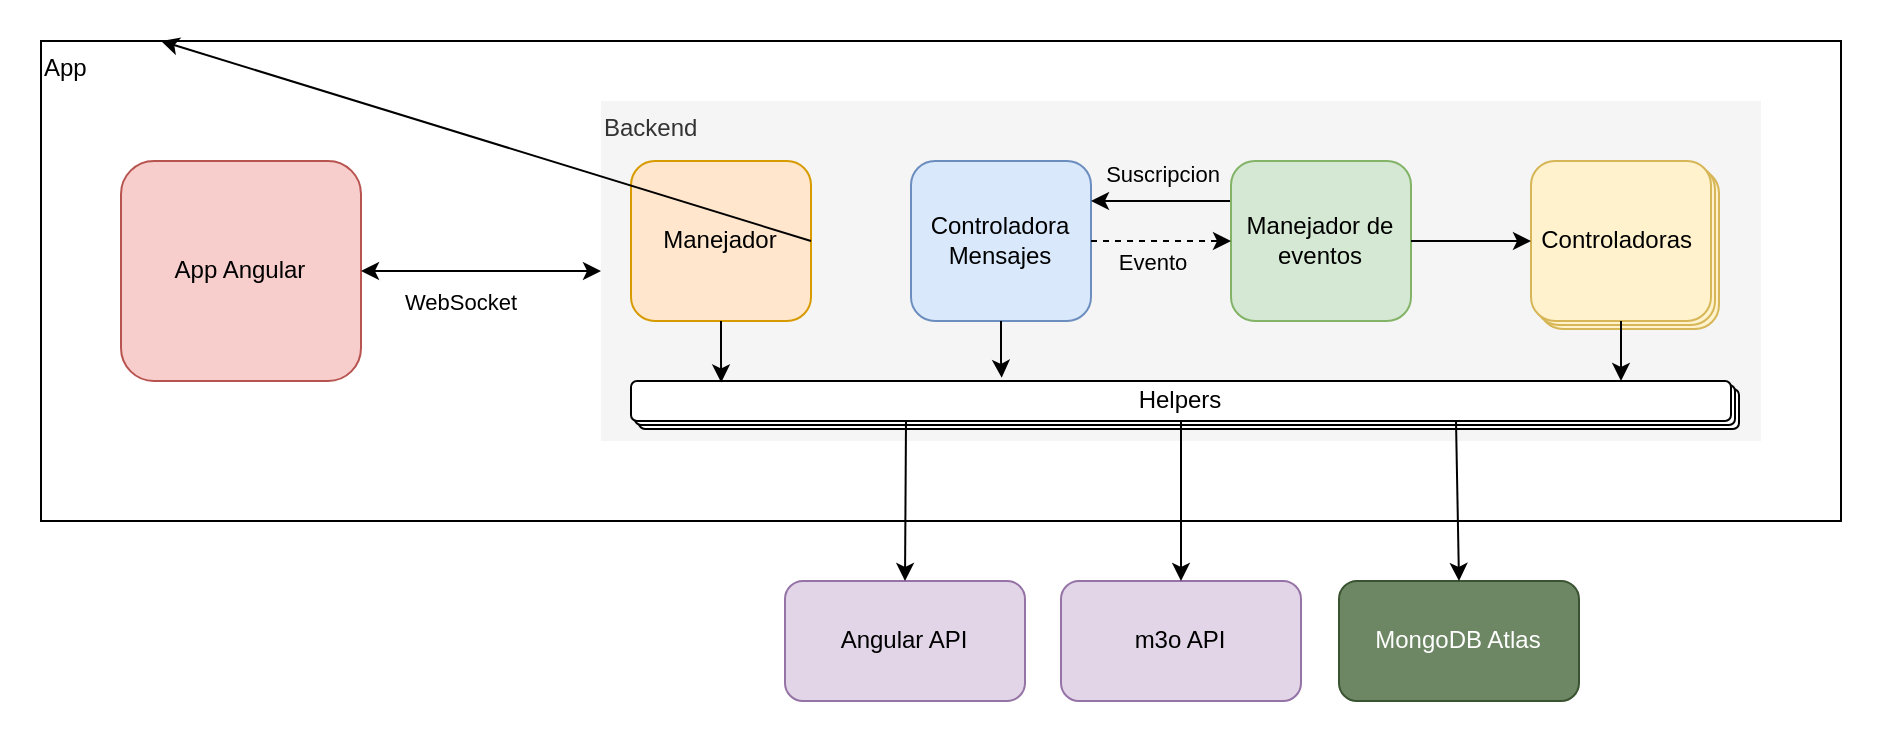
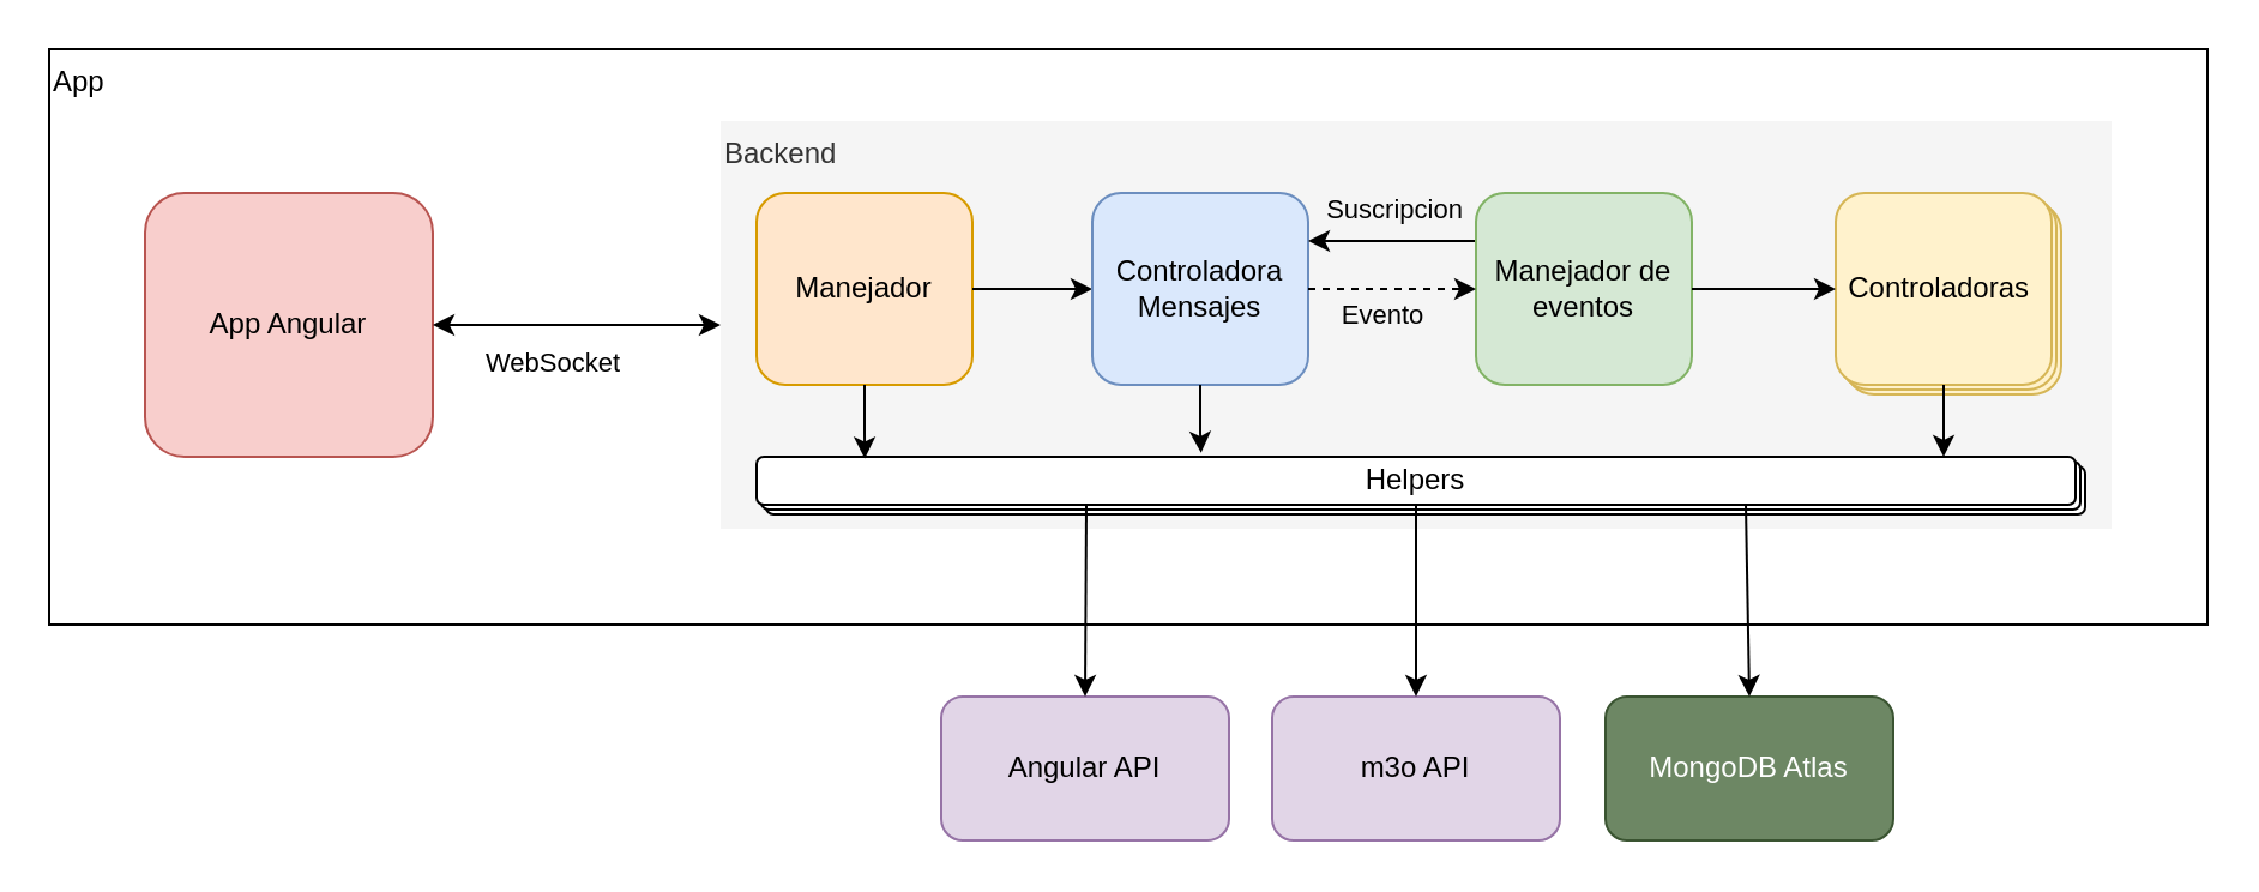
  <mxCell id="0" />
  <mxCell id="1" parent="0" />
  <mxCell id="2" value="App" style="rounded=0;whiteSpace=wrap;html=1;labelBackgroundColor=none;align=left;verticalAlign=top;" parent="1" vertex="1"><mxGeometry x="20" y="20" width="900" height="240" as="geometry" /></mxCell>
  <mxCell id="3" value="" style="group" parent="1" vertex="1" connectable="0"><mxGeometry x="300" y="50" width="580" height="170" as="geometry" /></mxCell>
  <mxCell id="4" value="Backend" style="rounded=0;whiteSpace=wrap;html=1;fillColor=#f5f5f5;fontColor=#333333;strokeColor=none;align=left;verticalAlign=top;" parent="3" vertex="1"><mxGeometry width="580" height="170" as="geometry" /></mxCell>
  <mxCell id="5" value="Controladoras&amp;nbsp;" style="rounded=1;whiteSpace=wrap;html=1;fillColor=#fff2cc;strokeColor=#d6b656;" parent="3" vertex="1"><mxGeometry x="469" y="34" width="90" height="80" as="geometry" /></mxCell>
  <mxCell id="6" value="Controladoras&amp;nbsp;" style="rounded=1;whiteSpace=wrap;html=1;fillColor=#fff2cc;strokeColor=#d6b656;" parent="3" vertex="1"><mxGeometry x="467" y="32" width="90" height="80" as="geometry" /></mxCell>
  <mxCell id="7" value="Helpers" style="rounded=1;whiteSpace=wrap;html=1;" parent="3" vertex="1"><mxGeometry x="19" y="144" width="550" height="20" as="geometry" /></mxCell>
  <mxCell id="8" value="Helpers" style="rounded=1;whiteSpace=wrap;html=1;" parent="3" vertex="1"><mxGeometry x="17" y="142" width="550" height="20" as="geometry" /></mxCell>
  <mxCell id="9" value="Manejador" style="rounded=1;whiteSpace=wrap;html=1;fillColor=#ffe6cc;strokeColor=#d79b00;" parent="3" vertex="1"><mxGeometry x="15" y="30" width="90" height="80" as="geometry" /></mxCell>
- <mxCell id="10" value="" style="endArrow=classic;html=1;rounded=0;exitX=1;exitY=0.5;exitDx=0;exitDy=0;" parent="3" source="9" target="2" edge="1"><mxGeometry width="50" height="50" relative="1" as="geometry"><mxPoint x="245" y="120" as="sourcePoint" /><mxPoint x="155" y="60" as="targetPoint" /></mxGeometry></mxCell>
+ <mxCell id="10" value="" style="endArrow=classic;html=1;rounded=0;exitX=1;exitY=0.5;exitDx=0;exitDy=0;entryX=0;entryY=0.5;entryDx=0;entryDy=0;" parent="3" source="9" target="11" edge="1"><mxGeometry width="50" height="50" relative="1" as="geometry"><mxPoint x="245" y="120" as="sourcePoint" /><mxPoint x="155" y="60" as="targetPoint" /></mxGeometry></mxCell>
  <mxCell id="11" value="Controladora Mensajes" style="rounded=1;whiteSpace=wrap;html=1;fillColor=#dae8fc;strokeColor=#6c8ebf;" parent="3" vertex="1"><mxGeometry x="155" y="30" width="90" height="80" as="geometry" /></mxCell>
  <mxCell id="12" style="edgeStyle=orthogonalEdgeStyle;rounded=0;orthogonalLoop=1;jettySize=auto;html=1;exitX=0;exitY=0.25;exitDx=0;exitDy=0;entryX=1;entryY=0.25;entryDx=0;entryDy=0;" parent="3" source="14" target="11" edge="1"><mxGeometry relative="1" as="geometry" /></mxCell>
  <mxCell id="13" value="Suscripcion" style="edgeLabel;html=1;align=center;verticalAlign=middle;resizable=0;points=[];labelBackgroundColor=none;" parent="12" vertex="1" connectable="0"><mxGeometry x="-0.204" relative="1" as="geometry"><mxPoint x="-7" y="-13" as="offset" /></mxGeometry></mxCell>
  <mxCell id="14" value="Manejador de eventos" style="rounded=1;whiteSpace=wrap;html=1;fillColor=#d5e8d4;strokeColor=#82b366;" parent="3" vertex="1"><mxGeometry x="315" y="30" width="90" height="80" as="geometry" /></mxCell>
  <mxCell id="15" style="edgeStyle=orthogonalEdgeStyle;rounded=0;orthogonalLoop=1;jettySize=auto;html=1;exitX=1;exitY=0.5;exitDx=0;exitDy=0;entryX=0;entryY=0.5;entryDx=0;entryDy=0;dashed=1;" parent="3" source="11" target="14" edge="1"><mxGeometry relative="1" as="geometry" /></mxCell>
  <mxCell id="16" value="Evento" style="edgeLabel;html=1;align=center;verticalAlign=middle;resizable=0;points=[];labelBackgroundColor=none;" parent="15" vertex="1" connectable="0"><mxGeometry x="-0.318" y="-1" relative="1" as="geometry"><mxPoint x="6" y="9" as="offset" /></mxGeometry></mxCell>
  <mxCell id="17" value="Controladoras&amp;nbsp;" style="rounded=1;whiteSpace=wrap;html=1;fillColor=#fff2cc;strokeColor=#d6b656;" parent="3" vertex="1"><mxGeometry x="465" y="30" width="90" height="80" as="geometry" /></mxCell>
  <mxCell id="18" style="edgeStyle=orthogonalEdgeStyle;rounded=0;orthogonalLoop=1;jettySize=auto;html=1;" parent="3" source="14" target="17" edge="1"><mxGeometry relative="1" as="geometry" /></mxCell>
  <mxCell id="19" value="Helpers" style="rounded=1;whiteSpace=wrap;html=1;" parent="3" vertex="1"><mxGeometry x="15" y="140" width="550" height="20" as="geometry" /></mxCell>
  <mxCell id="20" style="edgeStyle=orthogonalEdgeStyle;rounded=0;orthogonalLoop=1;jettySize=auto;html=1;entryX=0.082;entryY=0.036;entryDx=0;entryDy=0;entryPerimeter=0;" parent="3" source="9" target="19" edge="1"><mxGeometry relative="1" as="geometry" /></mxCell>
  <mxCell id="21" style="edgeStyle=orthogonalEdgeStyle;rounded=0;orthogonalLoop=1;jettySize=auto;html=1;entryX=0.337;entryY=-0.079;entryDx=0;entryDy=0;entryPerimeter=0;" parent="3" source="11" target="19" edge="1"><mxGeometry relative="1" as="geometry" /></mxCell>
  <mxCell id="22" style="edgeStyle=orthogonalEdgeStyle;rounded=0;orthogonalLoop=1;jettySize=auto;html=1;entryX=0.9;entryY=0;entryDx=0;entryDy=0;entryPerimeter=0;" parent="3" source="17" target="19" edge="1"><mxGeometry relative="1" as="geometry" /></mxCell>
  <mxCell id="23" value="App Angular" style="rounded=1;whiteSpace=wrap;html=1;labelBackgroundColor=none;fillColor=#f8cecc;strokeColor=#b85450;" parent="1" vertex="1"><mxGeometry x="60" y="80" width="120" height="110" as="geometry" /></mxCell>
  <mxCell id="24" value="" style="endArrow=classic;startArrow=classic;html=1;rounded=0;exitX=1;exitY=0.5;exitDx=0;exitDy=0;entryX=0;entryY=0.5;entryDx=0;entryDy=0;" parent="1" source="23" target="4" edge="1"><mxGeometry width="50" height="50" relative="1" as="geometry"><mxPoint x="390" y="210" as="sourcePoint" /><mxPoint x="440" y="160" as="targetPoint" /></mxGeometry></mxCell>
  <mxCell id="25" value="WebSocket" style="edgeLabel;html=1;align=center;verticalAlign=middle;resizable=0;points=[];" parent="24" vertex="1" connectable="0"><mxGeometry x="-0.186" y="-2" relative="1" as="geometry"><mxPoint y="13" as="offset" /></mxGeometry></mxCell>
  <mxCell id="26" value="MongoDB Atlas" style="rounded=1;whiteSpace=wrap;html=1;labelBackgroundColor=none;fillColor=#6d8764;strokeColor=#3A5431;fontColor=#ffffff;" parent="1" vertex="1"><mxGeometry x="669" y="290" width="120" height="60" as="geometry" /></mxCell>
  <mxCell id="27" value="Angular API" style="rounded=1;whiteSpace=wrap;html=1;labelBackgroundColor=none;fillColor=#e1d5e7;strokeColor=#9673a6;" parent="1" vertex="1"><mxGeometry x="392" y="290" width="120" height="60" as="geometry" /></mxCell>
  <mxCell id="28" value="m3o API" style="rounded=1;whiteSpace=wrap;html=1;labelBackgroundColor=none;fillColor=#e1d5e7;strokeColor=#9673a6;" parent="1" vertex="1"><mxGeometry x="530" y="290" width="120" height="60" as="geometry" /></mxCell>
  <mxCell id="29" style="edgeStyle=none;rounded=0;orthogonalLoop=1;jettySize=auto;html=1;exitX=0.25;exitY=1;exitDx=0;exitDy=0;entryX=0.5;entryY=0;entryDx=0;entryDy=0;" parent="1" source="19" target="27" edge="1"><mxGeometry relative="1" as="geometry" /></mxCell>
  <mxCell id="30" style="edgeStyle=none;rounded=0;orthogonalLoop=1;jettySize=auto;html=1;exitX=0.5;exitY=1;exitDx=0;exitDy=0;entryX=0.5;entryY=0;entryDx=0;entryDy=0;" parent="1" source="19" target="28" edge="1"><mxGeometry relative="1" as="geometry" /></mxCell>
  <mxCell id="31" style="edgeStyle=none;rounded=0;orthogonalLoop=1;jettySize=auto;html=1;exitX=0.75;exitY=1;exitDx=0;exitDy=0;entryX=0.5;entryY=0;entryDx=0;entryDy=0;" parent="1" source="19" target="26" edge="1"><mxGeometry relative="1" as="geometry" /></mxCell>
